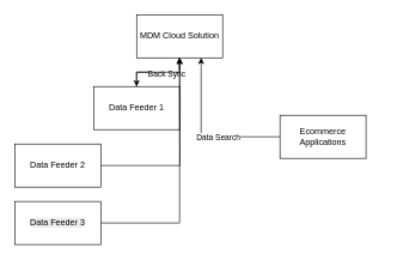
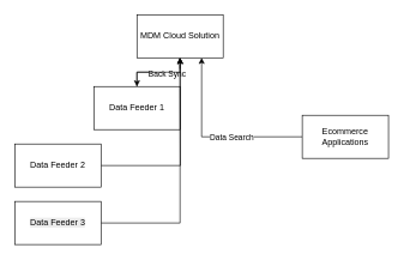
  <mxCell id="0" />
  <mxCell id="1" parent="0" />
  <mxCell id="2" style="edgeStyle=orthogonalEdgeStyle;rounded=0;orthogonalLoop=1;jettySize=auto;html=1;entryX=0.5;entryY=0;entryDx=0;entryDy=0;" edge="1" parent="1" source="4" target="6"><mxGeometry relative="1" as="geometry" /></mxCell>
  <mxCell id="3" value="Back Sync" style="edgeLabel;html=1;align=center;verticalAlign=middle;resizable=0;points=[];" vertex="1" connectable="0" parent="2"><mxGeometry x="-0.222" y="1" relative="1" as="geometry"><mxPoint as="offset" /></mxGeometry></mxCell>
  <mxCell id="4" value="MDM Cloud Solution" style="rounded=0;whiteSpace=wrap;html=1;" vertex="1" parent="1"><mxGeometry x="190" y="20" width="120" height="60" as="geometry" /></mxCell>
  <mxCell id="5" style="edgeStyle=orthogonalEdgeStyle;rounded=0;orthogonalLoop=1;jettySize=auto;html=1;entryX=0.5;entryY=1;entryDx=0;entryDy=0;" edge="1" parent="1" source="6" target="4"><mxGeometry relative="1" as="geometry" /></mxCell>
  <mxCell id="6" value="Data Feeder 1" style="rounded=0;whiteSpace=wrap;html=1;" vertex="1" parent="1"><mxGeometry x="130" y="120" width="120" height="60" as="geometry" /></mxCell>
  <mxCell id="7" style="edgeStyle=orthogonalEdgeStyle;rounded=0;orthogonalLoop=1;jettySize=auto;html=1;exitX=1;exitY=0.5;exitDx=0;exitDy=0;" edge="1" parent="1" source="8"><mxGeometry relative="1" as="geometry"><mxPoint x="250" y="80" as="targetPoint" /></mxGeometry></mxCell>
  <mxCell id="8" value="Data Feeder 2" style="rounded=0;whiteSpace=wrap;html=1;" vertex="1" parent="1"><mxGeometry x="20" y="200" width="120" height="60" as="geometry" /></mxCell>
  <mxCell id="9" style="edgeStyle=orthogonalEdgeStyle;rounded=0;orthogonalLoop=1;jettySize=auto;html=1;exitX=1;exitY=0.5;exitDx=0;exitDy=0;entryX=0.5;entryY=1;entryDx=0;entryDy=0;" edge="1" parent="1" source="10" target="4"><mxGeometry relative="1" as="geometry"><mxPoint x="250" y="230" as="targetPoint" /></mxGeometry></mxCell>
  <mxCell id="10" value="&lt;br&gt;&lt;span style=&quot;color: rgb(0, 0, 0); font-family: Helvetica; font-size: 12px; font-style: normal; font-variant-ligatures: normal; font-variant-caps: normal; font-weight: 400; letter-spacing: normal; orphans: 2; text-align: center; text-indent: 0px; text-transform: none; widows: 2; word-spacing: 0px; -webkit-text-stroke-width: 0px; white-space: normal; background-color: rgb(236, 236, 236); text-decoration-thickness: initial; text-decoration-style: initial; text-decoration-color: initial; float: none; display: inline !important;&quot;&gt;Data Feeder 3&lt;/span&gt;&lt;div&gt;&lt;br/&gt;&lt;/div&gt;" style="rounded=0;whiteSpace=wrap;html=1;" vertex="1" parent="1"><mxGeometry x="20" y="280" width="120" height="60" as="geometry" /></mxCell>
  <mxCell id="11" style="edgeStyle=orthogonalEdgeStyle;rounded=0;orthogonalLoop=1;jettySize=auto;html=1;entryX=0.75;entryY=1;entryDx=0;entryDy=0;" edge="1" parent="1" source="13" target="4"><mxGeometry relative="1" as="geometry" /></mxCell>
  <mxCell id="12" value="Data Search" style="edgeLabel;html=1;align=center;verticalAlign=middle;resizable=0;points=[];" vertex="1" connectable="0" parent="11"><mxGeometry x="-0.208" relative="1" as="geometry"><mxPoint as="offset" /></mxGeometry></mxCell>
- <mxCell id="13" value="Ecommerce Applications" style="rounded=0;whiteSpace=wrap;html=1;" vertex="1" parent="1"><mxGeometry x="390" y="160" width="120" height="60" as="geometry" /></mxCell>
+ <mxCell id="13" value="Ecommerce Applications" style="rounded=0;whiteSpace=wrap;html=1;" vertex="1" parent="1"><mxGeometry x="420" y="160" width="120" height="60" as="geometry" /></mxCell>
